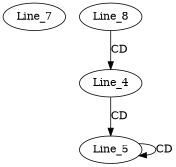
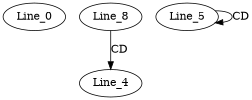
  digraph {
-   Line_0 [label=Line_7]
+   Line_0
    n2 [label=Line_8]
    Line_4
    Line_5
    n2 -> Line_4 [label=CD]
-   Line_4 -> Line_5 [label=CD]
    Line_5 -> Line_5 [label=CD]
  }
